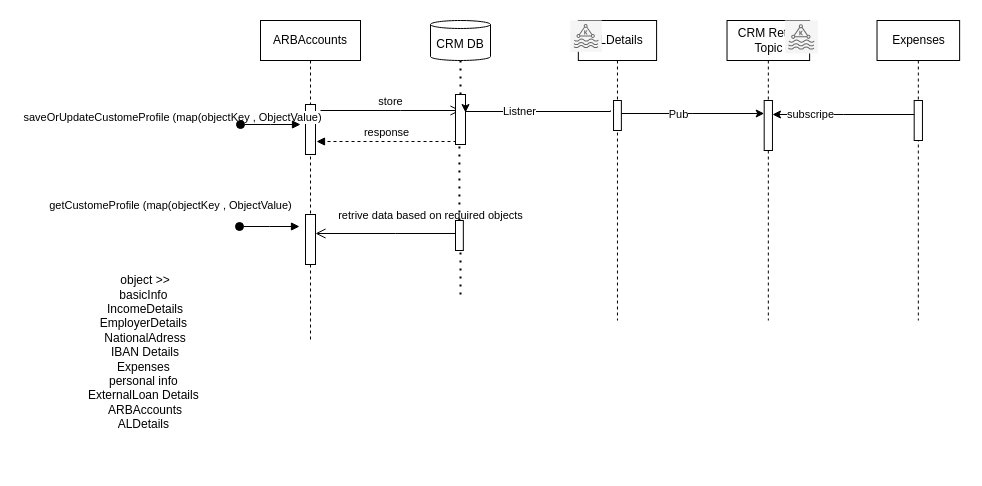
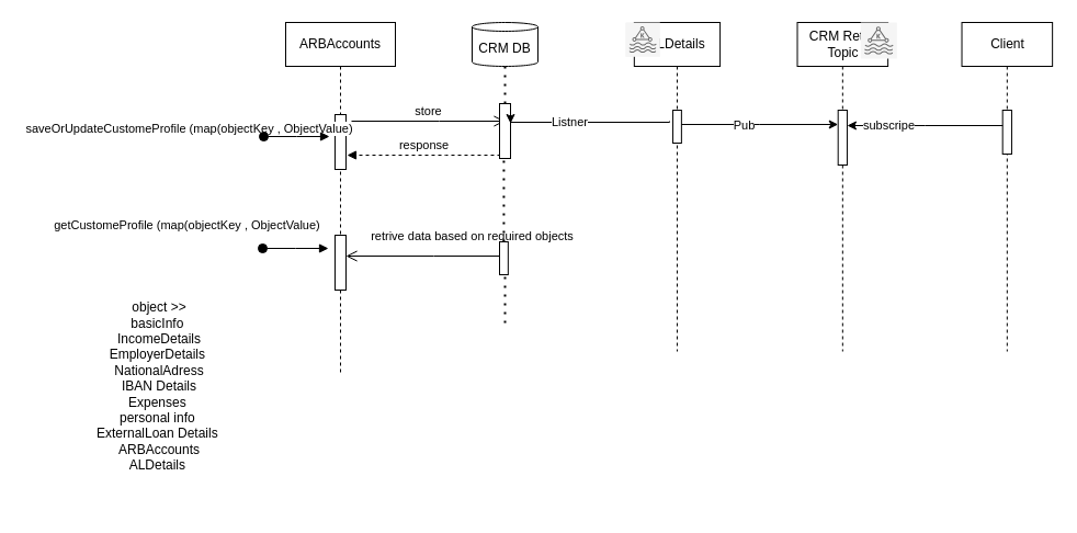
  <mxCell id="0" />
  <mxCell id="1" parent="0" />
  <mxCell id="2" value="ARBAccounts" style="shape=umlLifeline;perimeter=lifelinePerimeter;whiteSpace=wrap;html=1;container=0;dropTarget=0;collapsible=0;recursiveResize=0;outlineConnect=0;portConstraint=eastwest;newEdgeStyle={&quot;edgeStyle&quot;:&quot;elbowEdgeStyle&quot;,&quot;elbow&quot;:&quot;vertical&quot;,&quot;curved&quot;:0,&quot;rounded&quot;:0};" parent="1" vertex="1"><mxGeometry x="260" y="20" width="100" height="320" as="geometry" /></mxCell>
  <mxCell id="3" value="" style="html=1;points=[];perimeter=orthogonalPerimeter;outlineConnect=0;targetShapes=umlLifeline;portConstraint=eastwest;newEdgeStyle={&quot;edgeStyle&quot;:&quot;elbowEdgeStyle&quot;,&quot;elbow&quot;:&quot;vertical&quot;,&quot;curved&quot;:0,&quot;rounded&quot;:0};" parent="2" vertex="1"><mxGeometry x="45" y="194" width="10" height="50" as="geometry" /></mxCell>
  <mxCell id="4" value="" style="html=1;points=[];perimeter=orthogonalPerimeter;outlineConnect=0;targetShapes=umlLifeline;portConstraint=eastwest;newEdgeStyle={&quot;edgeStyle&quot;:&quot;elbowEdgeStyle&quot;,&quot;elbow&quot;:&quot;vertical&quot;,&quot;curved&quot;:0,&quot;rounded&quot;:0};" parent="2" vertex="1"><mxGeometry x="45" y="84" width="10" height="50" as="geometry" /></mxCell>
  <mxCell id="5" value="store" style="html=1;verticalAlign=bottom;endArrow=open;endSize=8;edgeStyle=elbowEdgeStyle;elbow=vertical;curved=0;rounded=0;" parent="1" edge="1"><mxGeometry relative="1" as="geometry"><mxPoint x="460" y="110" as="targetPoint" /><Array as="points"><mxPoint x="400" y="110" /></Array><mxPoint x="320" y="110" as="sourcePoint" /></mxGeometry></mxCell>
  <mxCell id="6" value="CRM DB" style="shape=cylinder3;whiteSpace=wrap;html=1;boundedLbl=1;backgroundOutline=1;size=4;" parent="1" vertex="1"><mxGeometry x="430" y="20" width="60" height="40" as="geometry" /></mxCell>
  <mxCell id="7" value="" style="endArrow=none;dashed=1;html=1;dashPattern=1 3;strokeWidth=2;rounded=0;" parent="1" edge="1" source="21"><mxGeometry width="50" height="50" relative="1" as="geometry"><mxPoint x="460" y="370" as="sourcePoint" /><mxPoint x="460" y="60" as="targetPoint" /></mxGeometry></mxCell>
  <mxCell id="8" value="saveOrUpdateCustomeProfile (map(objectKey , ObjectValue)" style="html=1;verticalAlign=bottom;startArrow=oval;endArrow=block;startSize=8;edgeStyle=elbowEdgeStyle;elbow=vertical;curved=0;rounded=0;" parent="1" edge="1"><mxGeometry y="63" relative="1" as="geometry"><mxPoint x="232" y="146" as="sourcePoint" /><mxPoint x="232" y="146" as="targetPoint" /><mxPoint x="-60" y="-20" as="offset" /></mxGeometry></mxCell>
  <mxCell id="9" value="response" style="html=1;verticalAlign=bottom;endArrow=block;edgeStyle=elbowEdgeStyle;elbow=vertical;curved=0;rounded=0;dashed=1;" parent="1" edge="1"><mxGeometry relative="1" as="geometry"><mxPoint x="456" y="141" as="sourcePoint" /><Array as="points"><mxPoint x="406" y="141" /></Array><mxPoint x="316" y="141" as="targetPoint" /></mxGeometry></mxCell>
  <mxCell id="10" value="getCustomeProfile (map(objectKey , ObjectValue)" style="html=1;verticalAlign=bottom;startArrow=oval;endArrow=block;startSize=8;edgeStyle=elbowEdgeStyle;elbow=vertical;curved=0;rounded=0;" parent="1" edge="1"><mxGeometry x="-1" y="70" relative="1" as="geometry"><mxPoint x="239" y="226" as="sourcePoint" /><mxPoint x="299" y="226" as="targetPoint" /><mxPoint x="-69" y="58" as="offset" /></mxGeometry></mxCell>
  <mxCell id="11" value="retrive data based on required objects" style="html=1;verticalAlign=bottom;endArrow=open;endSize=8;edgeStyle=elbowEdgeStyle;elbow=vertical;curved=0;rounded=0;" parent="1" edge="1"><mxGeometry x="-0.643" y="-9" relative="1" as="geometry"><mxPoint x="315" y="233" as="targetPoint" /><Array as="points"><mxPoint x="395" y="233" /></Array><mxPoint x="455" y="233" as="sourcePoint" /><mxPoint as="offset" /></mxGeometry></mxCell>
  <mxCell id="12" value="object &amp;gt;&amp;gt;&lt;div&gt;basicInfo&amp;nbsp;&lt;/div&gt;&lt;div&gt;IncomeDetails&lt;/div&gt;&lt;div&gt;EmployerDetails&amp;nbsp;&lt;/div&gt;&lt;div&gt;NationalAdress&lt;/div&gt;&lt;div&gt;IBAN Details&lt;/div&gt;&lt;div&gt;Expenses&amp;nbsp;&lt;/div&gt;&lt;div&gt;personal info&amp;nbsp;&lt;/div&gt;&lt;div&gt;ExternalLoan Details&amp;nbsp;&lt;/div&gt;&lt;div&gt;ARBAccounts&lt;/div&gt;&lt;div&gt;ALDetails&amp;nbsp;&lt;/div&gt;&lt;div&gt;&lt;br&gt;&lt;/div&gt;" style="text;html=1;align=center;verticalAlign=middle;whiteSpace=wrap;rounded=0;" parent="1" vertex="1"><mxGeometry x="20" y="254" width="250" height="210" as="geometry" /></mxCell>
  <mxCell id="13" value="" style="html=1;verticalAlign=bottom;startArrow=oval;endArrow=block;startSize=8;edgeStyle=elbowEdgeStyle;elbow=vertical;curved=0;rounded=0;" parent="1" edge="1"><mxGeometry x="-1" y="36" relative="1" as="geometry"><mxPoint x="240" y="124" as="sourcePoint" /><mxPoint x="300" y="124" as="targetPoint" /><mxPoint x="-35" y="26" as="offset" /></mxGeometry></mxCell>
  <mxCell id="14" value="" style="group" vertex="1" connectable="0" parent="1"><mxGeometry x="570" y="20" width="90" height="300" as="geometry" /></mxCell>
  <mxCell id="15" value="" style="sketch=0;points=[[0,0,0],[0.25,0,0],[0.5,0,0],[0.75,0,0],[1,0,0],[0,1,0],[0.25,1,0],[0.5,1,0],[0.75,1,0],[1,1,0],[0,0.25,0],[0,0.5,0],[0,0.75,0],[1,0.25,0],[1,0.5,0],[1,0.75,0]];outlineConnect=0;fillColor=#f5f5f5;strokeColor=#666666;dashed=0;verticalLabelPosition=bottom;verticalAlign=top;align=center;html=1;fontSize=12;fontStyle=0;aspect=fixed;shape=mxgraph.aws4.resourceIcon;resIcon=mxgraph.aws4.managed_streaming_for_kafka;fontColor=#333333;container=0;" parent="14" vertex="1"><mxGeometry width="31.304" height="31.304" as="geometry" /></mxCell>
  <mxCell id="16" value="" style="group" vertex="1" connectable="0" parent="14"><mxGeometry width="86.087" height="300" as="geometry" /></mxCell>
  <mxCell id="17" value="ALDetails" style="shape=umlLifeline;perimeter=lifelinePerimeter;whiteSpace=wrap;html=1;container=0;dropTarget=0;collapsible=0;recursiveResize=0;outlineConnect=0;portConstraint=eastwest;newEdgeStyle={&quot;edgeStyle&quot;:&quot;elbowEdgeStyle&quot;,&quot;elbow&quot;:&quot;vertical&quot;,&quot;curved&quot;:0,&quot;rounded&quot;:0};" vertex="1" parent="16"><mxGeometry x="7.826" width="78.261" height="300" as="geometry" /></mxCell>
  <mxCell id="18" value="" style="sketch=0;points=[[0,0,0],[0.25,0,0],[0.5,0,0],[0.75,0,0],[1,0,0],[0,1,0],[0.25,1,0],[0.5,1,0],[0.75,1,0],[1,1,0],[0,0.25,0],[0,0.5,0],[0,0.75,0],[1,0.25,0],[1,0.5,0],[1,0.75,0]];outlineConnect=0;fillColor=#f5f5f5;strokeColor=#666666;dashed=0;verticalLabelPosition=bottom;verticalAlign=top;align=center;html=1;fontSize=12;fontStyle=0;aspect=fixed;shape=mxgraph.aws4.resourceIcon;resIcon=mxgraph.aws4.managed_streaming_for_kafka;fontColor=#333333;container=0;" vertex="1" parent="16"><mxGeometry width="31.304" height="31.304" as="geometry" /></mxCell>
  <mxCell id="19" value="" style="html=1;points=[];perimeter=orthogonalPerimeter;outlineConnect=0;targetShapes=umlLifeline;portConstraint=eastwest;newEdgeStyle={&quot;edgeStyle&quot;:&quot;elbowEdgeStyle&quot;,&quot;elbow&quot;:&quot;vertical&quot;,&quot;curved&quot;:0,&quot;rounded&quot;:0};" vertex="1" parent="16"><mxGeometry x="43.04" y="80" width="7.83" height="30" as="geometry" /></mxCell>
  <mxCell id="20" value="" style="endArrow=none;dashed=1;html=1;dashPattern=1 3;strokeWidth=2;rounded=0;" edge="1" parent="1" source="38" target="21"><mxGeometry width="50" height="50" relative="1" as="geometry"><mxPoint x="460" y="294" as="sourcePoint" /><mxPoint x="460" y="-16" as="targetPoint" /></mxGeometry></mxCell>
  <mxCell id="21" value="" style="html=1;points=[];perimeter=orthogonalPerimeter;outlineConnect=0;targetShapes=umlLifeline;portConstraint=eastwest;newEdgeStyle={&quot;edgeStyle&quot;:&quot;elbowEdgeStyle&quot;,&quot;elbow&quot;:&quot;vertical&quot;,&quot;curved&quot;:0,&quot;rounded&quot;:0};" parent="1" vertex="1"><mxGeometry x="455" y="94" width="10" height="50" as="geometry" /></mxCell>
  <mxCell id="22" style="edgeStyle=elbowEdgeStyle;rounded=0;orthogonalLoop=1;jettySize=auto;html=1;elbow=vertical;curved=0;" edge="1" parent="1"><mxGeometry relative="1" as="geometry"><mxPoint x="610" y="110" as="sourcePoint" /><mxPoint x="465" y="112" as="targetPoint" /></mxGeometry></mxCell>
  <mxCell id="23" value="Listner" style="edgeLabel;html=1;align=center;verticalAlign=middle;resizable=0;points=[];" vertex="1" connectable="0" parent="22"><mxGeometry x="0.264" y="-1" relative="1" as="geometry"><mxPoint as="offset" /></mxGeometry></mxCell>
  <mxCell id="24" value="" style="group" vertex="1" connectable="0" parent="1"><mxGeometry x="710" y="20" width="95" height="300" as="geometry" /></mxCell>
  <mxCell id="25" value="" style="group" vertex="1" connectable="0" parent="24"><mxGeometry x="8.261" width="90.87" height="300" as="geometry" /></mxCell>
  <mxCell id="26" value="CRM Retail Topic" style="shape=umlLifeline;perimeter=lifelinePerimeter;whiteSpace=wrap;html=1;container=0;dropTarget=0;collapsible=0;recursiveResize=0;outlineConnect=0;portConstraint=eastwest;newEdgeStyle={&quot;edgeStyle&quot;:&quot;elbowEdgeStyle&quot;,&quot;elbow&quot;:&quot;vertical&quot;,&quot;curved&quot;:0,&quot;rounded&quot;:0};" vertex="1" parent="25"><mxGeometry x="8.261" width="82.609" height="300" as="geometry" /></mxCell>
  <mxCell id="27" value="" style="sketch=0;points=[[0,0,0],[0.25,0,0],[0.5,0,0],[0.75,0,0],[1,0,0],[0,1,0],[0.25,1,0],[0.5,1,0],[0.75,1,0],[1,1,0],[0,0.25,0],[0,0.5,0],[0,0.75,0],[1,0.25,0],[1,0.5,0],[1,0.75,0]];outlineConnect=0;fillColor=#f5f5f5;strokeColor=#666666;dashed=0;verticalLabelPosition=bottom;verticalAlign=top;align=center;html=1;fontSize=12;fontStyle=0;aspect=fixed;shape=mxgraph.aws4.resourceIcon;resIcon=mxgraph.aws4.managed_streaming_for_kafka;fontColor=#333333;container=0;" vertex="1" parent="25"><mxGeometry x="66.087" width="33.043" height="33.043" as="geometry" /></mxCell>
  <mxCell id="28" value="" style="html=1;points=[];perimeter=orthogonalPerimeter;outlineConnect=0;targetShapes=umlLifeline;portConstraint=eastwest;newEdgeStyle={&quot;edgeStyle&quot;:&quot;elbowEdgeStyle&quot;,&quot;elbow&quot;:&quot;vertical&quot;,&quot;curved&quot;:0,&quot;rounded&quot;:0};" vertex="1" parent="25"><mxGeometry x="45.43" y="80" width="8.26" height="50" as="geometry" /></mxCell>
  <mxCell id="29" style="edgeStyle=elbowEdgeStyle;rounded=0;orthogonalLoop=1;jettySize=auto;html=1;elbow=vertical;curved=0;" edge="1" parent="1"><mxGeometry relative="1" as="geometry"><mxPoint x="763.696" y="113" as="targetPoint" /><mxPoint x="620.87" y="113" as="sourcePoint" /></mxGeometry></mxCell>
  <mxCell id="30" value="Pub" style="edgeLabel;html=1;align=center;verticalAlign=middle;resizable=0;points=[];" vertex="1" connectable="0" parent="29"><mxGeometry x="-0.2" relative="1" as="geometry"><mxPoint as="offset" /></mxGeometry></mxCell>
  <mxCell id="31" value="" style="group" vertex="1" connectable="0" parent="1"><mxGeometry x="860" y="20" width="95" height="300" as="geometry" /></mxCell>
  <mxCell id="32" value="" style="group" vertex="1" connectable="0" parent="31"><mxGeometry x="8.261" width="90.87" height="300" as="geometry" /></mxCell>
- <mxCell id="33" value="Expenses" style="shape=umlLifeline;perimeter=lifelinePerimeter;whiteSpace=wrap;html=1;container=0;dropTarget=0;collapsible=0;recursiveResize=0;outlineConnect=0;portConstraint=eastwest;newEdgeStyle={&quot;edgeStyle&quot;:&quot;elbowEdgeStyle&quot;,&quot;elbow&quot;:&quot;vertical&quot;,&quot;curved&quot;:0,&quot;rounded&quot;:0};" vertex="1" parent="32"><mxGeometry x="8.261" width="82.609" height="300" as="geometry" /></mxCell>
+ <mxCell id="33" value="Client" style="shape=umlLifeline;perimeter=lifelinePerimeter;whiteSpace=wrap;html=1;container=0;dropTarget=0;collapsible=0;recursiveResize=0;outlineConnect=0;portConstraint=eastwest;newEdgeStyle={&quot;edgeStyle&quot;:&quot;elbowEdgeStyle&quot;,&quot;elbow&quot;:&quot;vertical&quot;,&quot;curved&quot;:0,&quot;rounded&quot;:0};" vertex="1" parent="32"><mxGeometry x="8.261" width="82.609" height="300" as="geometry" /></mxCell>
  <mxCell id="34" value="" style="html=1;points=[];perimeter=orthogonalPerimeter;outlineConnect=0;targetShapes=umlLifeline;portConstraint=eastwest;newEdgeStyle={&quot;edgeStyle&quot;:&quot;elbowEdgeStyle&quot;,&quot;elbow&quot;:&quot;vertical&quot;,&quot;curved&quot;:0,&quot;rounded&quot;:0};" vertex="1" parent="32"><mxGeometry x="45.43" y="80" width="8.26" height="40" as="geometry" /></mxCell>
  <mxCell id="35" style="edgeStyle=elbowEdgeStyle;rounded=0;orthogonalLoop=1;jettySize=auto;html=1;elbow=vertical;curved=0;" edge="1" parent="1"><mxGeometry relative="1" as="geometry"><mxPoint x="913.696" y="114" as="sourcePoint" /><mxPoint x="771.957" y="114" as="targetPoint" /></mxGeometry></mxCell>
  <mxCell id="36" value="subscripe" style="edgeLabel;html=1;align=center;verticalAlign=middle;resizable=0;points=[];" vertex="1" connectable="0" parent="35"><mxGeometry x="0.463" y="-1" relative="1" as="geometry"><mxPoint as="offset" /></mxGeometry></mxCell>
  <mxCell id="37" value="" style="endArrow=none;dashed=1;html=1;dashPattern=1 3;strokeWidth=2;rounded=0;" edge="1" parent="1" target="38"><mxGeometry width="50" height="50" relative="1" as="geometry"><mxPoint x="460" y="294" as="sourcePoint" /><mxPoint x="460" y="144" as="targetPoint" /></mxGeometry></mxCell>
  <mxCell id="38" value="" style="html=1;points=[];perimeter=orthogonalPerimeter;outlineConnect=0;targetShapes=umlLifeline;portConstraint=eastwest;newEdgeStyle={&quot;edgeStyle&quot;:&quot;elbowEdgeStyle&quot;,&quot;elbow&quot;:&quot;vertical&quot;,&quot;curved&quot;:0,&quot;rounded&quot;:0};" vertex="1" parent="1"><mxGeometry x="455" y="220" width="7.83" height="30" as="geometry" /></mxCell>
